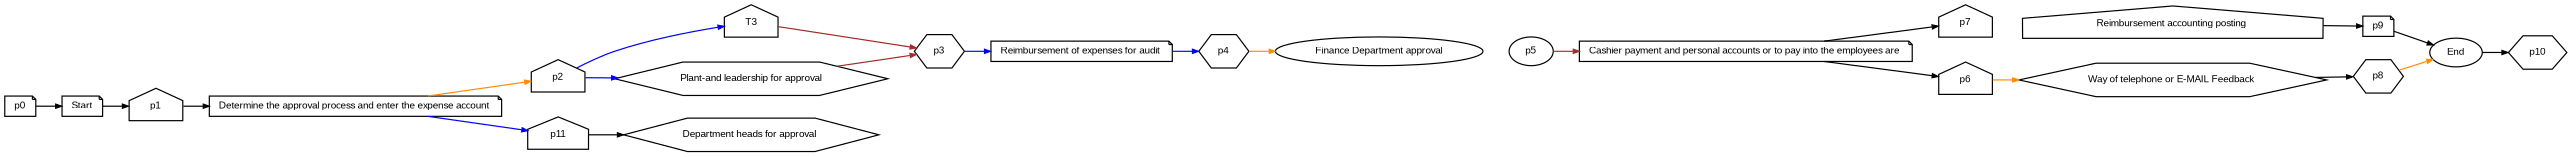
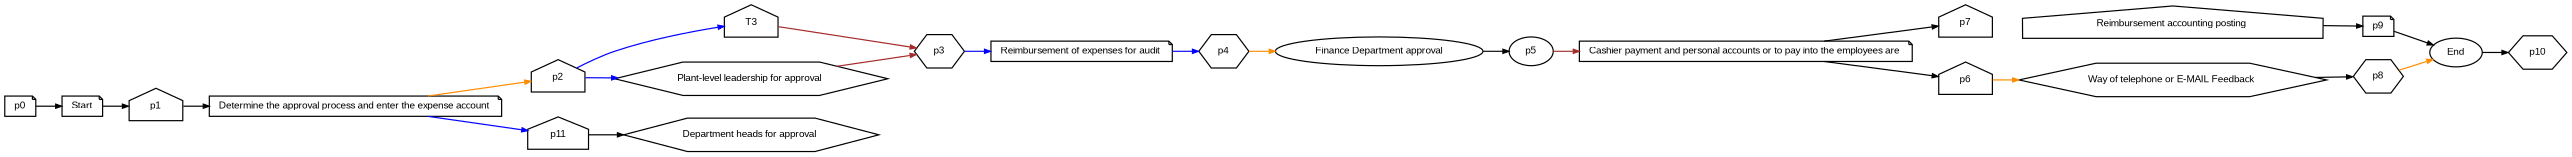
  digraph {
    fontname=Arial
    fontsize=8
    rankdir=LR
    ranksep=.3
    remincross=true
    node [fontname=Arial fontsize=8 shape=house]
    edge [arrowsize=0.5 color=black]
    n1 [height=.2 label="Reimbursement accounting posting " width=.2]
    n2 [height=.2 label=p9 shape=note width=.2]
    n3 [height=.2 label=End shape=ellipse width=.2]
    n4 [height=.2 label="Way of telephone or E-MAIL Feedback " shape=hexagon width=.2]
    n5 [height=.2 label=p8 shape=hexagon width=.2]
    n6 [height=.2 label="Cashier payment and personal accounts or to pay into the employees are " shape=note width=.2]
    n7 [height=.2 label=p7 width=.2]
    n8 [height=.2 label=p6 width=.2]
    n9 [height=.2 label="Finance Department approval" shape=ellipse width=.2]
    n10 [height=.2 label=p5 shape=ellipse width=.2]
    n11 [height=.2 label="Reimbursement of expenses for audit " shape=note width=.2]
    n12 [height=.2 label=p4 shape=hexagon width=.2]
    n13 [height=.2 label=T3 width=.2]
    n14 [height=.2 label=p3 shape=hexagon width=.2]
-   n15 [height=.2 label="Plant-and leadership for approval" shape=hexagon width=.2]
+   n15 [height=.2 label="Plant-level leadership for approval " shape=hexagon width=.2]
    n16 [height=.2 label="Department heads for approval " shape=hexagon width=.2]
    n17 [height=.2 label=p2 width=.2]
    n18 [height=.2 label="Determine the approval process and enter the expense account " shape=note width=.2]
    n19 [height=.2 label=p11 width=.2]
    n20 [height=.2 label=Start shape=note width=.2]
    n21 [height=.2 label=p1 width=.2]
    n22 [height=.2 label=p10 shape=hexagon width=.2]
    n23 [height=.2 label=p0 shape=note width=.2]
    n1 -> n2
    n2 -> n3
    n3 -> n22
    n4 -> n5
    n5 -> n3 [color=darkorange]
    n6 -> n7
    n6 -> n8
    n8 -> n4 [color=darkorange]
+   n9 -> n10
    n10 -> n6 [color=brown]
    n11 -> n12 [color=blue]
    n12 -> n9 [color=darkorange]
    n13 -> n14 [color=brown]
    n14 -> n11 [color=blue]
    n15 -> n14 [color=brown]
    n17 -> n13 [color=blue]
    n17 -> n15 [color=blue]
    n18 -> n17 [color=darkorange]
    n18 -> n19 [color=blue]
    n19 -> n16
    n20 -> n21
    n21 -> n18
    n23 -> n20
  }
